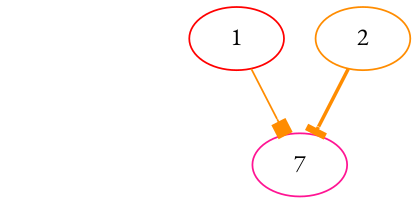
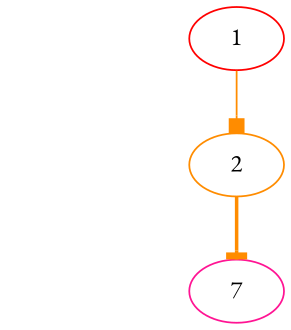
  digraph {
    fontname="EB Garamond"
    node [fontname="EB Garamond" map=0]
    edge [color=darkorange fontname="EB Garamond"]
    n1 [label="tdg_id=0" style=invis map=""]
    1 [MIET=1 color=red]
    2 [color=darkorange miet=2]
    n4 [MIET=3 color=deeppink label=7 map=1]
-   1 -> n4 [arrowhead=box style=solid]
+   1 -> 2 [arrowhead=box style=solid]
    2 -> n4 [arrowhead=tee style=bold]
  }
